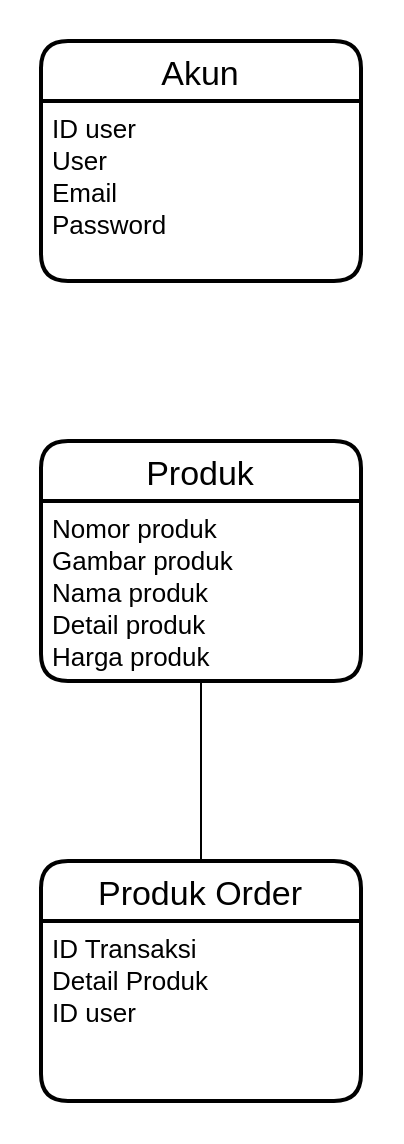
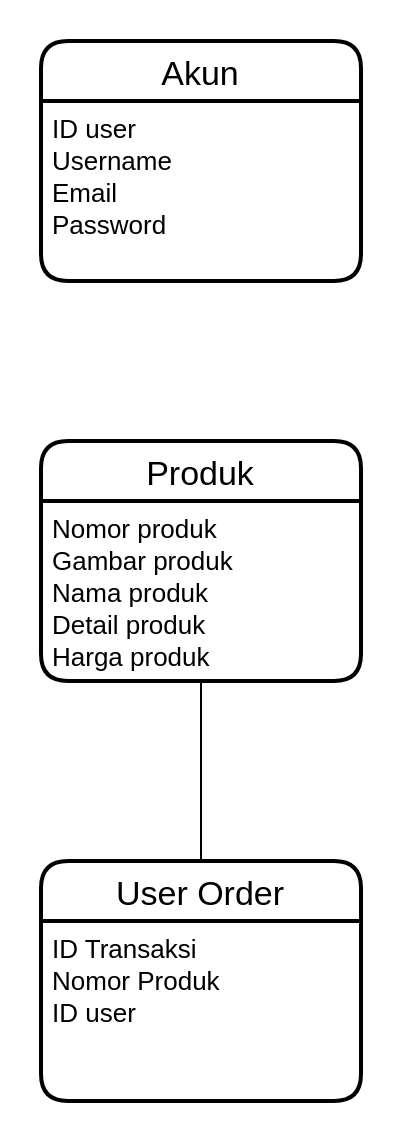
  <mxCell id="0" />
  <mxCell id="1" parent="0" />
  <mxCell id="2" value="Akun" style="swimlane;childLayout=stackLayout;horizontal=1;startSize=30;horizontalStack=0;rounded=1;fontSize=17;fontStyle=0;strokeWidth=2;resizeParent=0;resizeLast=1;shadow=0;dashed=0;align=center;" vertex="1" parent="1"><mxGeometry x="20" y="20" width="160" height="120" as="geometry" /></mxCell>
- <mxCell id="3" value="ID user&#10;User&#10;Email&#10;Password" style="align=left;strokeColor=none;fillColor=none;spacingLeft=4;fontSize=13;verticalAlign=top;resizable=0;rotatable=0;part=1;fontStyle=0" vertex="1" parent="2"><mxGeometry y="30" width="160" height="90" as="geometry" /></mxCell>
+ <mxCell id="3" value="ID user&#10;Username&#10;Email&#10;Password" style="align=left;strokeColor=none;fillColor=none;spacingLeft=4;fontSize=13;verticalAlign=top;resizable=0;rotatable=0;part=1;fontStyle=0" vertex="1" parent="2"><mxGeometry y="30" width="160" height="90" as="geometry" /></mxCell>
  <mxCell id="4" value="Produk" style="swimlane;childLayout=stackLayout;horizontal=1;startSize=30;horizontalStack=0;rounded=1;fontSize=17;fontStyle=0;strokeWidth=2;resizeParent=0;resizeLast=1;shadow=0;dashed=0;align=center;" vertex="1" parent="1"><mxGeometry x="20" y="220" width="160" height="120" as="geometry" /></mxCell>
  <mxCell id="5" value="Nomor produk&#10;Gambar produk&#10;Nama produk&#10;Detail produk&#10;Harga produk&#10;&#10;&#10;" style="align=left;strokeColor=none;fillColor=none;spacingLeft=4;fontSize=13;verticalAlign=top;resizable=0;rotatable=0;part=1;" vertex="1" parent="4"><mxGeometry y="30" width="160" height="90" as="geometry" /></mxCell>
- <mxCell id="6" value="Produk Order" style="swimlane;childLayout=stackLayout;horizontal=1;startSize=30;horizontalStack=0;rounded=1;fontSize=17;fontStyle=0;strokeWidth=2;resizeParent=0;resizeLast=1;shadow=0;dashed=0;align=center;" vertex="1" parent="1"><mxGeometry x="20" y="430" width="160" height="120" as="geometry" /></mxCell>
- <mxCell id="7" value="ID Transaksi&#10;Detail Produk&#10;ID user" style="align=left;strokeColor=none;fillColor=none;spacingLeft=4;fontSize=13;verticalAlign=top;resizable=0;rotatable=0;part=1;" vertex="1" parent="6"><mxGeometry y="30" width="160" height="90" as="geometry" /></mxCell>
+ <mxCell id="6" value="User Order" style="swimlane;childLayout=stackLayout;horizontal=1;startSize=30;horizontalStack=0;rounded=1;fontSize=17;fontStyle=0;strokeWidth=2;resizeParent=0;resizeLast=1;shadow=0;dashed=0;align=center;" vertex="1" parent="1"><mxGeometry x="20" y="430" width="160" height="120" as="geometry" /></mxCell>
+ <mxCell id="7" value="ID Transaksi&#10;Nomor Produk&#10;ID user" style="align=left;strokeColor=none;fillColor=none;spacingLeft=4;fontSize=13;verticalAlign=top;resizable=0;rotatable=0;part=1;" vertex="1" parent="6"><mxGeometry y="30" width="160" height="90" as="geometry" /></mxCell>
  <mxCell id="8" value="" style="endArrow=none;html=1;rounded=0;fontSize=13;exitX=0.5;exitY=1;exitDx=0;exitDy=0;entryX=0.5;entryY=0;entryDx=0;entryDy=0;" edge="1" parent="1" source="5" target="6"><mxGeometry relative="1" as="geometry"><mxPoint x="18.08" y="531.36" as="sourcePoint" /><mxPoint x="240" y="640" as="targetPoint" /><Array as="points" /></mxGeometry></mxCell>
